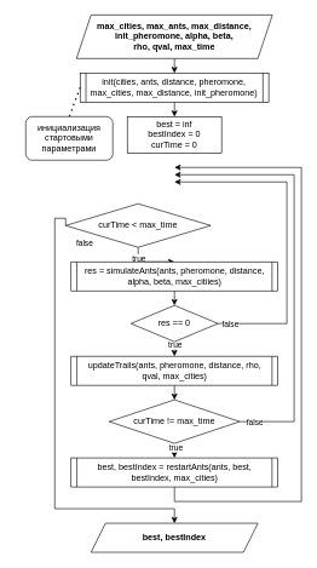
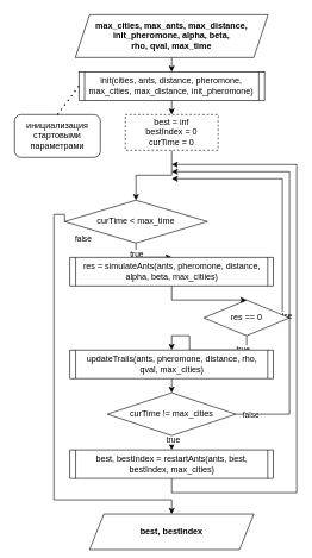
  <mxCell id="0" />
  <mxCell id="1" parent="0" />
  <mxCell id="2" style="edgeStyle=orthogonalEdgeStyle;rounded=0;orthogonalLoop=1;jettySize=auto;html=1;exitX=0.5;exitY=1;exitDx=0;exitDy=0;entryX=0.5;entryY=0;entryDx=0;entryDy=0;" edge="1" parent="1" source="3" target="6"><mxGeometry relative="1" as="geometry" /></mxCell>
  <mxCell id="3" value="max_cities, max_ants, max_distance,&lt;br&gt;init_pheromone, alpha, beta,&lt;br&gt;rho, qval, max_time" style="shape=parallelogram;perimeter=parallelogramPerimeter;whiteSpace=wrap;html=1;fixedSize=1;fontStyle=1" vertex="1" parent="1"><mxGeometry x="105" y="20" width="270" height="60" as="geometry" /></mxCell>
- <mxCell id="4" value="best, bestIndex" style="shape=parallelogram;perimeter=parallelogramPerimeter;whiteSpace=wrap;html=1;fixedSize=1;fontStyle=1" vertex="1" parent="1"><mxGeometry x="125" y="720" width="230" height="40" as="geometry" /></mxCell>
+ <mxCell id="4" value="best, bestIndex" style="shape=parallelogram;perimeter=parallelogramPerimeter;whiteSpace=wrap;html=1;fixedSize=1;fontStyle=1" vertex="1" parent="1"><mxGeometry x="125" y="720" width="230" height="50" as="geometry" /></mxCell>
  <mxCell id="5" style="edgeStyle=orthogonalEdgeStyle;rounded=0;orthogonalLoop=1;jettySize=auto;html=1;exitX=0.5;exitY=1;exitDx=0;exitDy=0;entryX=0.5;entryY=0;entryDx=0;entryDy=0;" edge="1" parent="1" source="6" target="10"><mxGeometry relative="1" as="geometry" /></mxCell>
  <mxCell id="6" value="init(cities, ants, distance, pheromone,&lt;br&gt;max_cities, max_distance, init_pheromone)" style="shape=process;whiteSpace=wrap;html=1;backgroundOutline=1;size=0.032;" vertex="1" parent="1"><mxGeometry x="110" y="100" width="260" height="40" as="geometry" /></mxCell>
- <mxCell id="7" value="инициализация стартовыми параметрами" style="rounded=1;whiteSpace=wrap;html=1;" vertex="1" parent="1"><mxGeometry x="35" y="160" width="120" height="60" as="geometry" /></mxCell>
+ <mxCell id="7" value="инициализация стартовыми параметрами" style="rounded=1;whiteSpace=wrap;html=1;" vertex="1" parent="1"><mxGeometry x="20" y="160" width="120" height="60" as="geometry" /></mxCell>
  <mxCell id="8" value="" style="endArrow=none;dashed=1;html=1;dashPattern=1 3;strokeWidth=2;rounded=0;exitX=0;exitY=0.5;exitDx=0;exitDy=0;entryX=0.5;entryY=0;entryDx=0;entryDy=0;" edge="1" parent="1" source="6" target="7"><mxGeometry width="50" height="50" relative="1" as="geometry"><mxPoint x="385" y="280" as="sourcePoint" /><mxPoint x="425" y="60" as="targetPoint" /></mxGeometry></mxCell>
- <mxCell id="10" value="best = inf&lt;br&gt;bestIndex = 0&lt;br&gt;curTime = 0" style="rounded=0;whiteSpace=wrap;html=1;" vertex="1" parent="1"><mxGeometry x="175" y="160" width="130" height="50" as="geometry" /></mxCell>
+ <mxCell id="9" style="edgeStyle=orthogonalEdgeStyle;rounded=0;orthogonalLoop=1;jettySize=auto;html=1;exitX=0.5;exitY=1;exitDx=0;exitDy=0;entryX=0.5;entryY=0;entryDx=0;entryDy=0;" edge="1" parent="1" source="10" target="15"><mxGeometry relative="1" as="geometry" /></mxCell>
+ <mxCell id="10" value="best = inf&lt;br&gt;bestIndex = 0&lt;br&gt;curTime = 0" style="rounded=0;whiteSpace=wrap;html=1;dashed=1;" vertex="1" parent="1"><mxGeometry x="175" y="160" width="130" height="50" as="geometry" /></mxCell>
  <mxCell id="11" style="edgeStyle=orthogonalEdgeStyle;rounded=0;orthogonalLoop=1;jettySize=auto;html=1;exitX=0.5;exitY=1;exitDx=0;exitDy=0;entryX=0.5;entryY=0;entryDx=0;entryDy=0;" edge="1" parent="1" source="15" target="22"><mxGeometry relative="1" as="geometry"><mxPoint x="240" y="370" as="targetPoint" /></mxGeometry></mxCell>
  <mxCell id="12" value="true" style="edgeLabel;html=1;align=center;verticalAlign=middle;resizable=0;points=[];" vertex="1" connectable="0" parent="11"><mxGeometry x="-0.736" y="1" relative="1" as="geometry"><mxPoint x="-1" y="6" as="offset" /></mxGeometry></mxCell>
  <mxCell id="13" style="edgeStyle=orthogonalEdgeStyle;rounded=0;orthogonalLoop=1;jettySize=auto;html=1;exitX=0;exitY=0.5;exitDx=0;exitDy=0;entryX=0.5;entryY=0;entryDx=0;entryDy=0;" edge="1" parent="1" source="15" target="4"><mxGeometry relative="1" as="geometry"><mxPoint x="-15" y="300" as="targetPoint" /><Array as="points"><mxPoint x="75" y="300" /><mxPoint x="75" y="700" /><mxPoint x="240" y="700" /></Array></mxGeometry></mxCell>
  <mxCell id="14" value="false" style="edgeLabel;html=1;align=center;verticalAlign=middle;resizable=0;points=[];" vertex="1" connectable="0" parent="13"><mxGeometry x="-0.671" y="-1" relative="1" as="geometry"><mxPoint x="41" y="-42" as="offset" /></mxGeometry></mxCell>
  <mxCell id="15" value="curTime &amp;lt; max_time" style="rhombus;whiteSpace=wrap;html=1;" vertex="1" parent="1"><mxGeometry x="90" y="280" width="200" height="60" as="geometry" /></mxCell>
  <mxCell id="16" style="edgeStyle=orthogonalEdgeStyle;rounded=0;orthogonalLoop=1;jettySize=auto;html=1;exitX=1;exitY=0.5;exitDx=0;exitDy=0;" edge="1" parent="1" source="20"><mxGeometry relative="1" as="geometry"><mxPoint x="240" y="250" as="targetPoint" /><Array as="points"><mxPoint x="395" y="445" /><mxPoint x="395" y="250" /></Array></mxGeometry></mxCell>
  <mxCell id="17" value="false" style="edgeLabel;html=1;align=center;verticalAlign=middle;resizable=0;points=[];" vertex="1" connectable="0" parent="16"><mxGeometry x="-0.93" y="-1" relative="1" as="geometry"><mxPoint as="offset" /></mxGeometry></mxCell>
  <mxCell id="18" style="edgeStyle=orthogonalEdgeStyle;rounded=0;orthogonalLoop=1;jettySize=auto;html=1;exitX=0.5;exitY=1;exitDx=0;exitDy=0;entryX=0.5;entryY=0;entryDx=0;entryDy=0;" edge="1" parent="1" source="20" target="24"><mxGeometry relative="1" as="geometry"><mxPoint x="240" y="530" as="targetPoint" /></mxGeometry></mxCell>
  <mxCell id="19" value="true" style="edgeLabel;html=1;align=center;verticalAlign=middle;resizable=0;points=[];" vertex="1" connectable="0" parent="18"><mxGeometry x="-0.669" y="-1" relative="1" as="geometry"><mxPoint x="1" as="offset" /></mxGeometry></mxCell>
- <mxCell id="20" value="res == 0" style="rhombus;whiteSpace=wrap;html=1;" vertex="1" parent="1"><mxGeometry x="180" y="420" width="120" height="50" as="geometry" /></mxCell>
+ <mxCell id="20" value="res == 0" style="rhombus;whiteSpace=wrap;html=1;" vertex="1" parent="1"><mxGeometry x="285" y="420" width="120" height="50" as="geometry" /></mxCell>
  <mxCell id="21" style="edgeStyle=orthogonalEdgeStyle;rounded=0;orthogonalLoop=1;jettySize=auto;html=1;exitX=0.5;exitY=1;exitDx=0;exitDy=0;entryX=0.5;entryY=0;entryDx=0;entryDy=0;" edge="1" parent="1" source="22" target="20"><mxGeometry relative="1" as="geometry" /></mxCell>
  <mxCell id="22" value="res = simulateAnts(ants, pheromone, distance, alpha, beta, max_citiies)" style="shape=process;whiteSpace=wrap;html=1;backgroundOutline=1;size=0.028;" vertex="1" parent="1"><mxGeometry x="97.5" y="360" width="285" height="40" as="geometry" /></mxCell>
  <mxCell id="23" style="edgeStyle=orthogonalEdgeStyle;rounded=0;orthogonalLoop=1;jettySize=auto;html=1;exitX=0.5;exitY=1;exitDx=0;exitDy=0;entryX=0.5;entryY=0;entryDx=0;entryDy=0;" edge="1" parent="1" source="24" target="29"><mxGeometry relative="1" as="geometry" /></mxCell>
  <mxCell id="24" value="updateTrails(ants, pheromone, distance, rho, qval, max_cities)" style="shape=process;whiteSpace=wrap;html=1;backgroundOutline=1;size=0.028;" vertex="1" parent="1"><mxGeometry x="97.5" y="490" width="285" height="40" as="geometry" /></mxCell>
  <mxCell id="25" style="edgeStyle=orthogonalEdgeStyle;rounded=0;orthogonalLoop=1;jettySize=auto;html=1;exitX=0.5;exitY=1;exitDx=0;exitDy=0;entryX=0.5;entryY=0;entryDx=0;entryDy=0;" edge="1" parent="1" source="29" target="31"><mxGeometry relative="1" as="geometry" /></mxCell>
  <mxCell id="26" value="true" style="edgeLabel;html=1;align=center;verticalAlign=middle;resizable=0;points=[];" vertex="1" connectable="0" parent="25"><mxGeometry x="-0.5" y="1" relative="1" as="geometry"><mxPoint as="offset" /></mxGeometry></mxCell>
  <mxCell id="27" style="edgeStyle=orthogonalEdgeStyle;rounded=0;orthogonalLoop=1;jettySize=auto;html=1;exitX=1;exitY=0.5;exitDx=0;exitDy=0;" edge="1" parent="1" source="29"><mxGeometry relative="1" as="geometry"><mxPoint x="240" y="240" as="targetPoint" /><Array as="points"><mxPoint x="405" y="580" /><mxPoint x="405" y="240" /></Array></mxGeometry></mxCell>
  <mxCell id="28" value="false" style="edgeLabel;html=1;align=center;verticalAlign=middle;resizable=0;points=[];" vertex="1" connectable="0" parent="27"><mxGeometry x="-0.93" y="-1" relative="1" as="geometry"><mxPoint as="offset" /></mxGeometry></mxCell>
- <mxCell id="29" value="curTime != max_time" style="rhombus;whiteSpace=wrap;html=1;" vertex="1" parent="1"><mxGeometry x="150" y="550" width="180" height="60" as="geometry" /></mxCell>
+ <mxCell id="29" value="curTime != max_cities" style="rhombus;whiteSpace=wrap;html=1;" vertex="1" parent="1"><mxGeometry x="150" y="550" width="180" height="60" as="geometry" /></mxCell>
  <mxCell id="30" style="edgeStyle=orthogonalEdgeStyle;rounded=0;orthogonalLoop=1;jettySize=auto;html=1;exitX=0.5;exitY=1;exitDx=0;exitDy=0;" edge="1" parent="1" source="31"><mxGeometry relative="1" as="geometry"><mxPoint x="240" y="230" as="targetPoint" /><Array as="points"><mxPoint x="240" y="690" /><mxPoint x="415" y="690" /><mxPoint x="415" y="230" /></Array></mxGeometry></mxCell>
  <mxCell id="31" value="best, bestIndex = restartAnts(ants, best, bestIndex, max_cities)" style="shape=process;whiteSpace=wrap;html=1;backgroundOutline=1;size=0.028;" vertex="1" parent="1"><mxGeometry x="97.5" y="630" width="285" height="40" as="geometry" /></mxCell>
